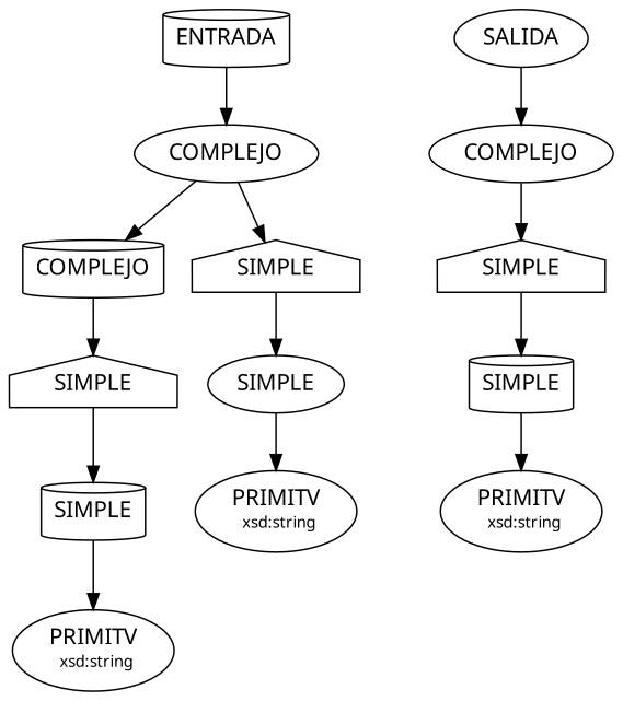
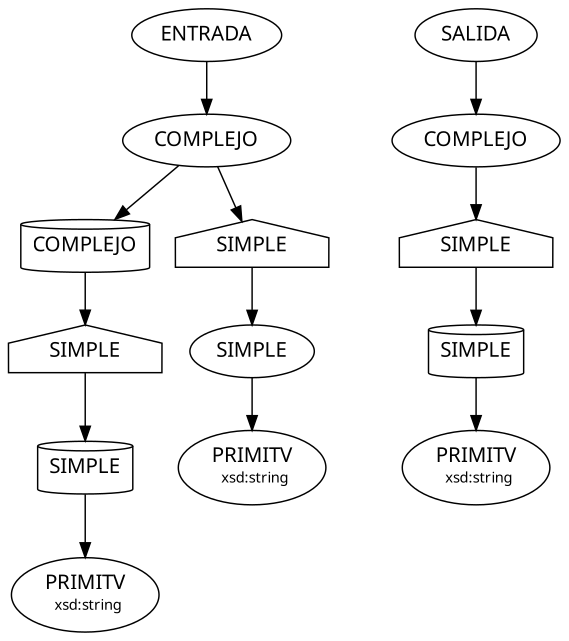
  digraph {
    fontname="Noto Sans"
    node [fontname="Noto Sans" shape=cylinder]
    edge [fontname="Noto Sans"]
-   n1 [label=ENTRADA]
+   n1 [label=ENTRADA shape=ellipse]
    n2 [label=COMPLEJO shape=ellipse]
    n3 [label=SALIDA shape=ellipse]
    n4 [label=COMPLEJO shape=ellipse]
    n5 [label=COMPLEJO]
    n6 [label=SIMPLE shape=house]
    n7 [label=SIMPLE shape=house]
    n8 [label=SIMPLE shape=ellipse]
    n9 [label=SIMPLE]
    n10 [label=<PRIMITV<BR/> <FONT POINT-SIZE="10">xsd:string</FONT>> shape=""]
    n11 [label=<PRIMITV<BR/> <FONT POINT-SIZE="10">xsd:string</FONT>> shape=""]
    n12 [label=SIMPLE shape=house]
    n13 [label=SIMPLE]
    n14 [label=<PRIMITV<BR/> <FONT POINT-SIZE="10">xsd:string</FONT>> shape=""]
    n1 -> n2
    n2 -> n5
    n2 -> n6
    n3 -> n4
    n4 -> n12
    n5 -> n7
    n6 -> n8
    n7 -> n9
    n8 -> n11
    n9 -> n10
    n12 -> n13
    n13 -> n14
  }
